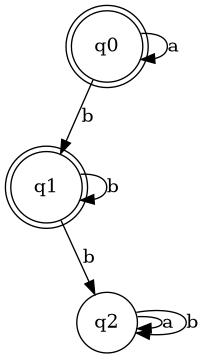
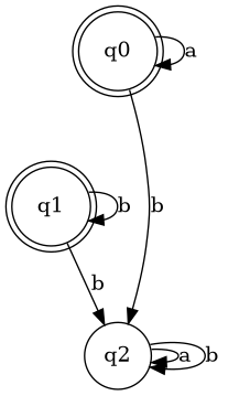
  digraph {
    rankdir=TB
    node [shape=doublecircle]
    q0
    q1
    q2 [shape=circle]
    q0 -> q0 [label=a]
-   q0 -> q1 [label=b]
+   q0 -> q2 [label=b]
    q1 -> q1 [label=b]
    q1 -> q2 [label=b]
    q2 -> q2 [label=a]
    q2 -> q2 [label=b]
  }
